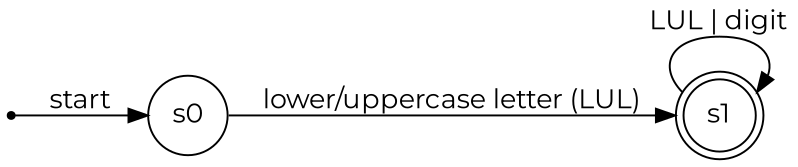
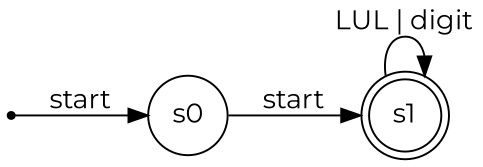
  digraph {
    rankdir=LR
    fontname=Montserrat
    node [fontname=Montserrat]
    edge [fontname=Montserrat]
    start [shape=point]
    s0 [shape=circle]
    s1 [shape=doublecircle]
    start -> s0 [label=start]
-   s0 -> s1 [label="lower/uppercase letter (LUL)"]
+   s0 -> s1 [label=start]
    s1 -> s1 [label="LUL | digit"]
  }
